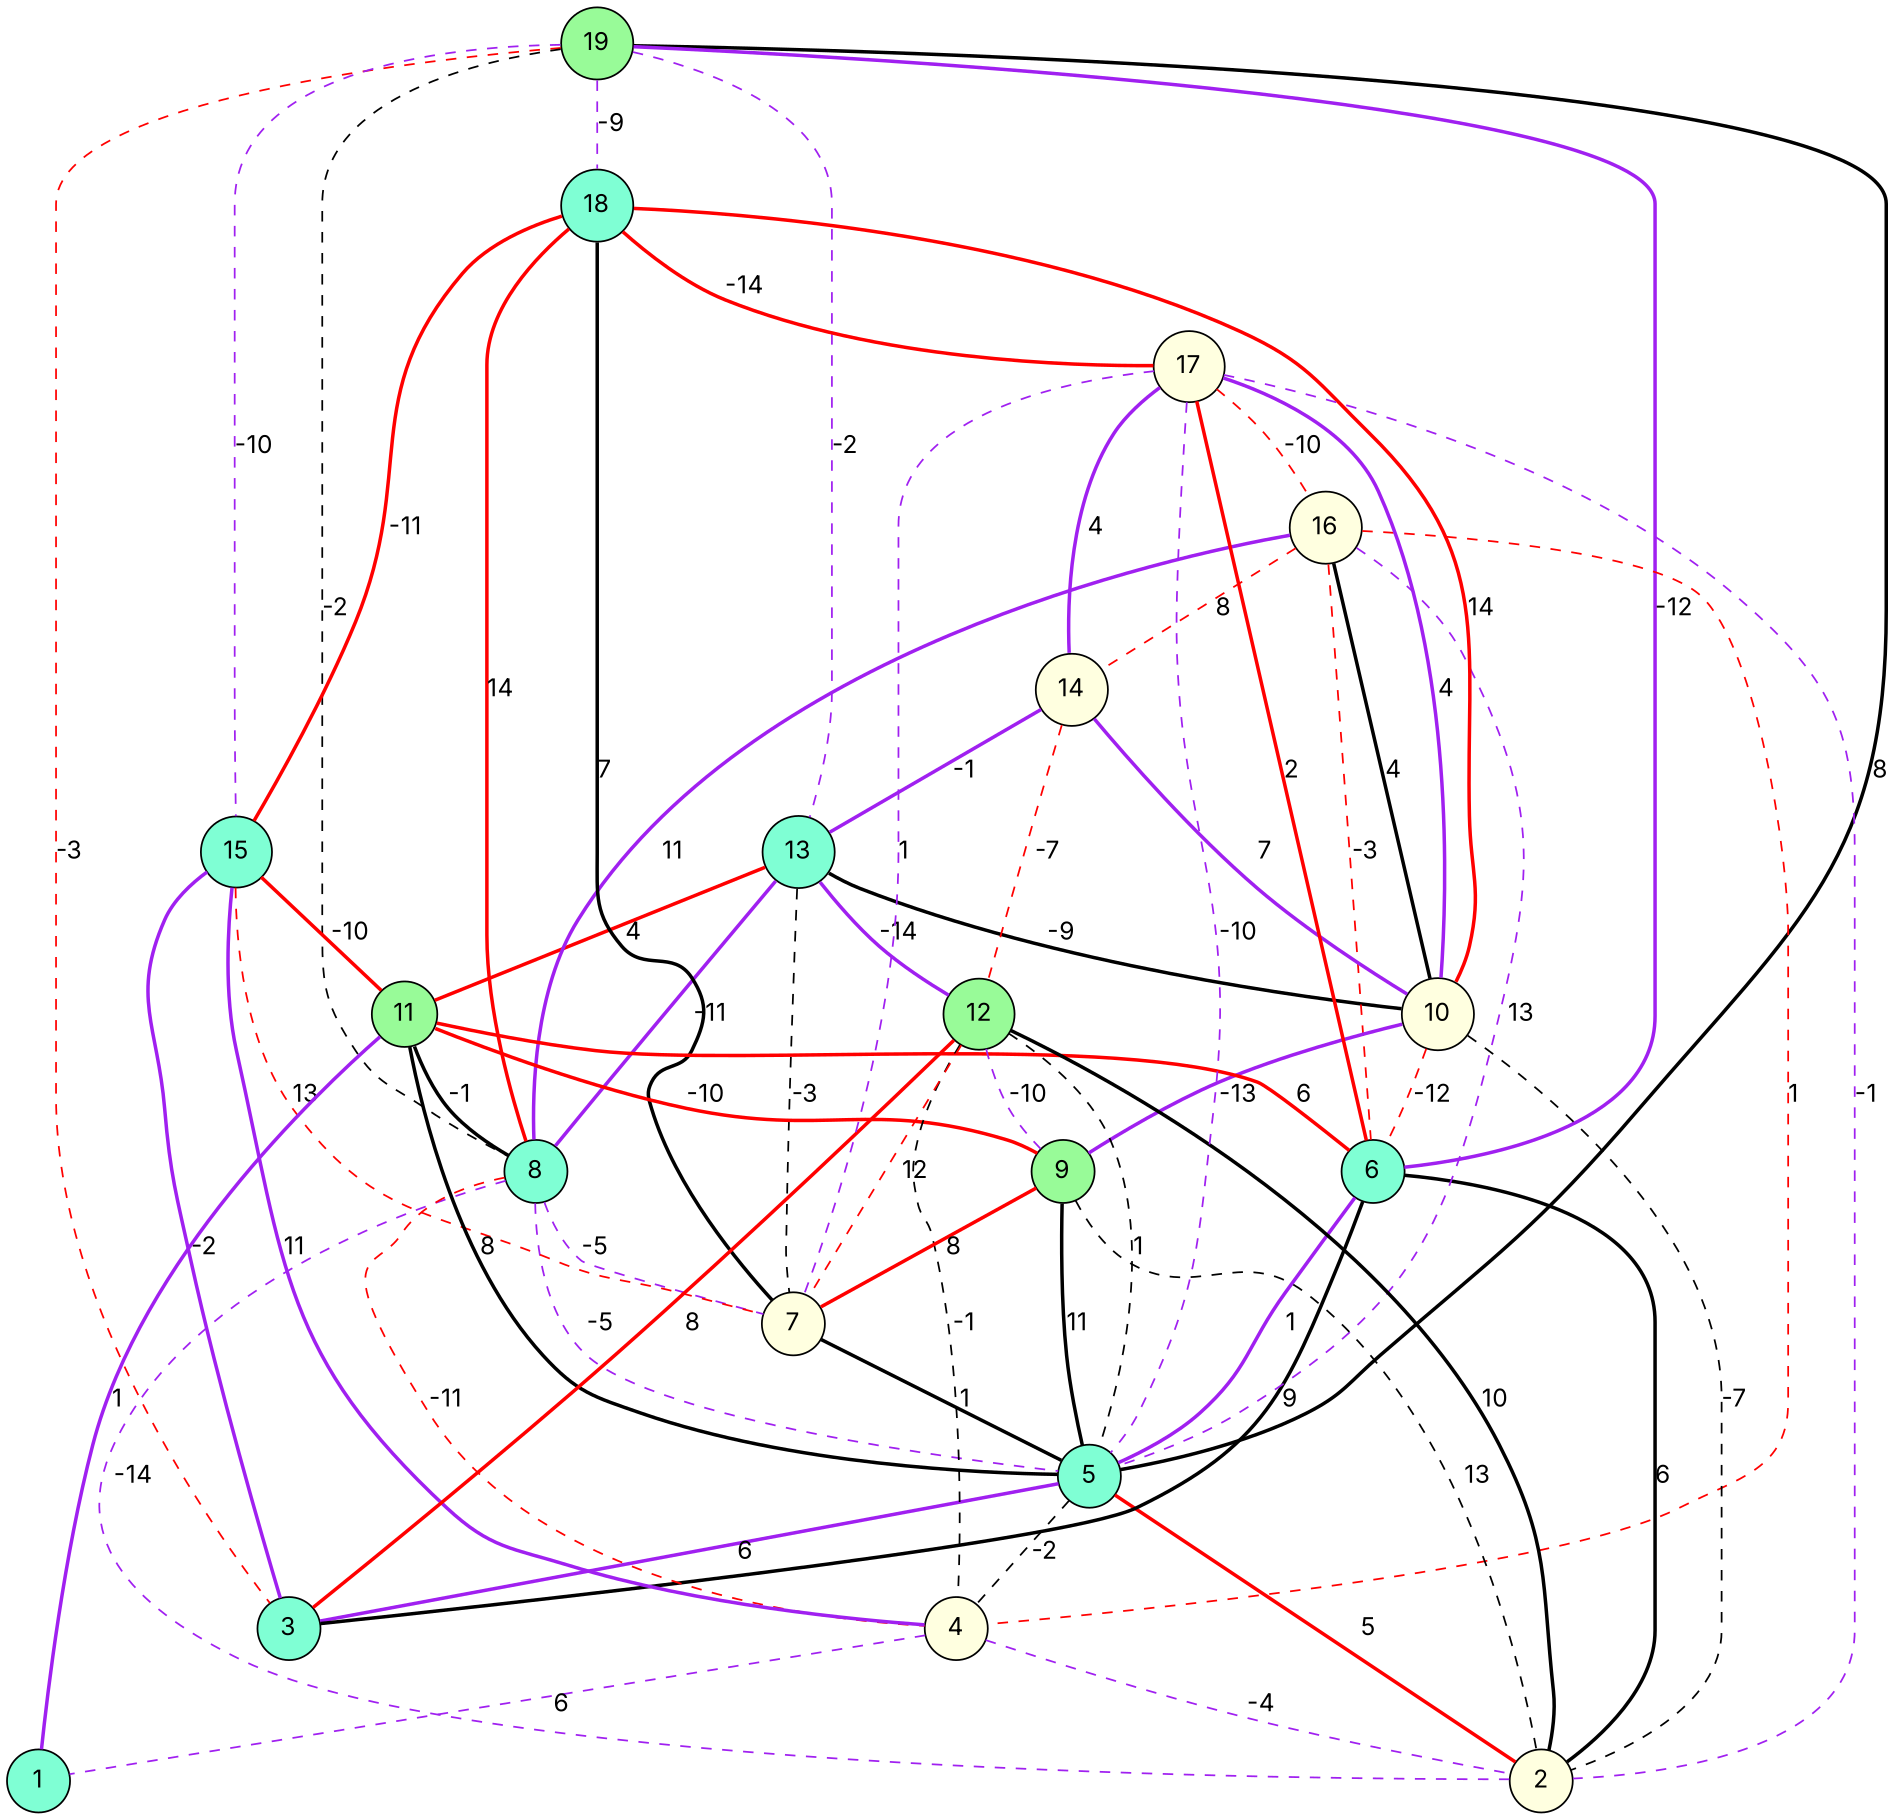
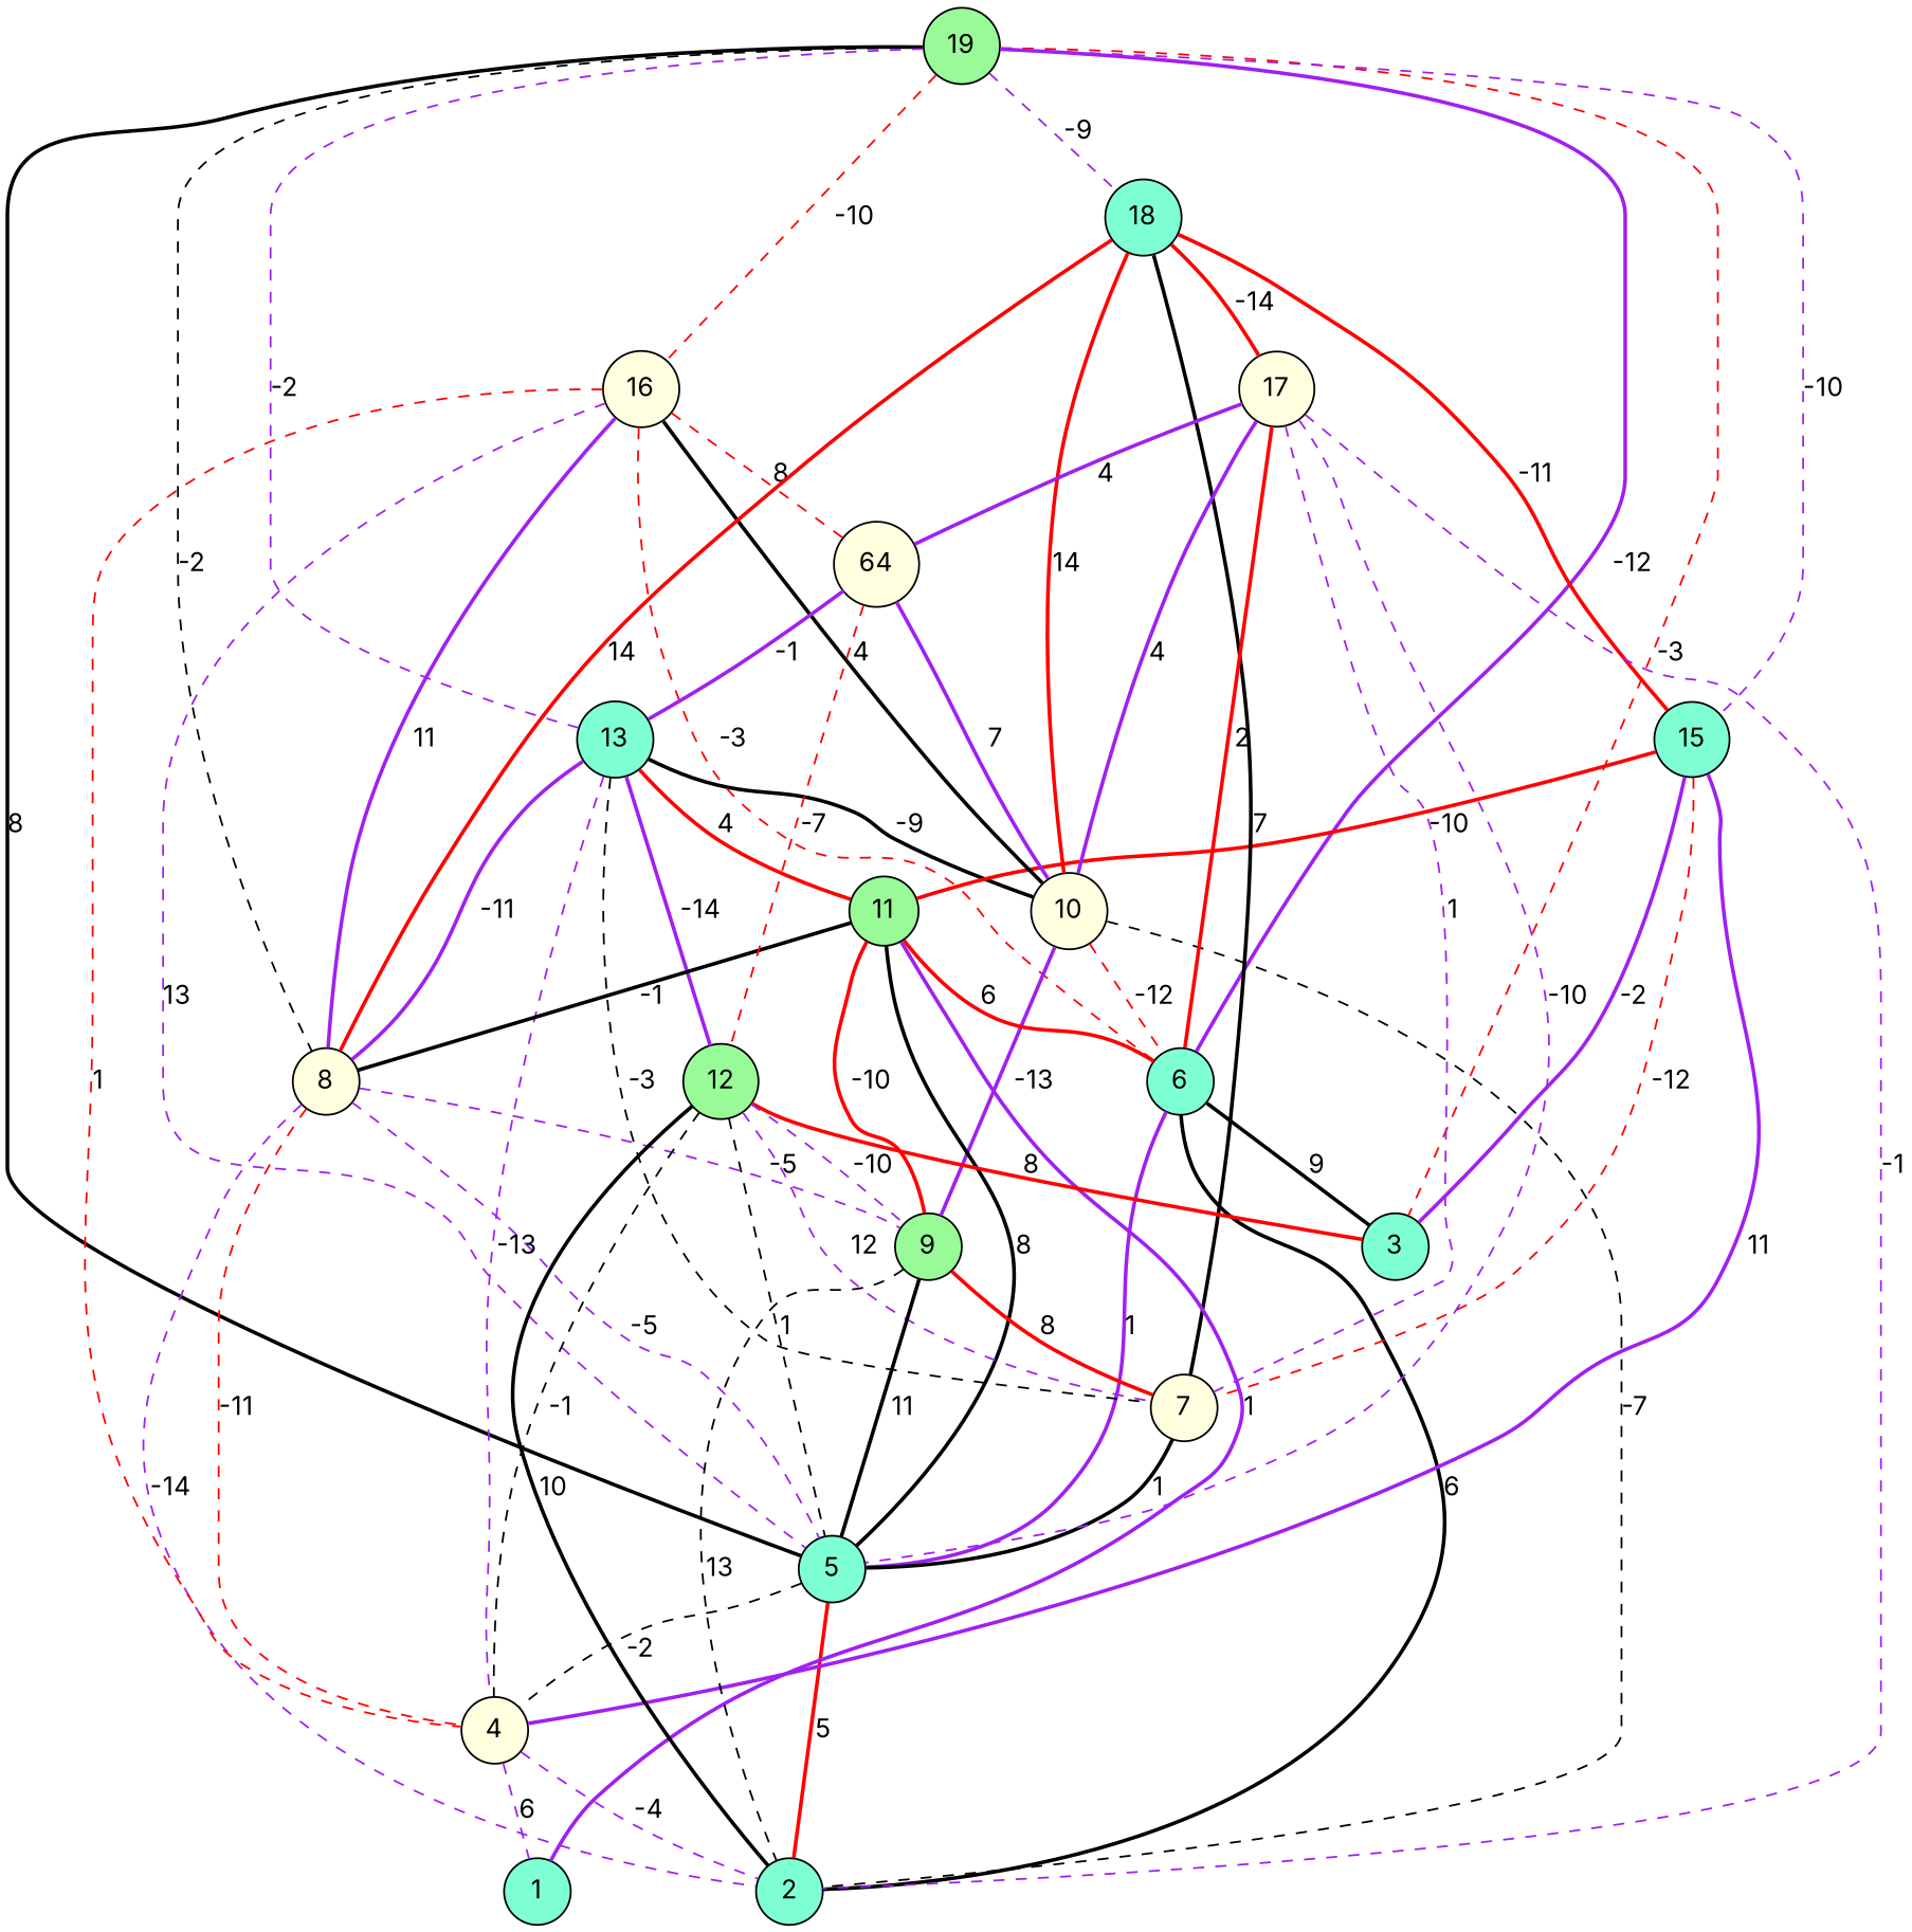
  graph {
    fontname=Inter
    node [fillcolor=aquamarine fontname=Inter shape=circle style=filled]
    edge [color=purple fontname=Inter style=bold]
    19 [fillcolor=palegreen]
    3
    5
    6
-   8
+   8 [fillcolor=lightyellow]
    13
    15
    16 [fillcolor=lightyellow]
    18
-   2 [fillcolor=lightyellow]
+   2
    4 [fillcolor=lightyellow]
    7 [fillcolor=lightyellow]
    10 [fillcolor=lightyellow]
    11 [fillcolor=palegreen]
    12 [fillcolor=palegreen]
-   14 [fillcolor=lightyellow]
+   14 [fillcolor=lightyellow label=64]
    17 [fillcolor=lightyellow]
    1
    9 [fillcolor=palegreen]
    19 -- 3 [color=red label=-3 style=dashed]
    19 -- 5 [color=black label=8]
    19 -- 6 [label=-12]
    19 -- 8 [color=black label=-2 style=dashed]
    19 -- 13 [label=-2 style=dashed]
    19 -- 15 [label=-10 style=dashed]
-   17 -- 16 [color=red label=-10 style=dashed]
+   19 -- 16 [color=red label=-10 style=dashed]
    19 -- 18 [label=-9 style=dashed]
-   5 -- 3 [label=6]
    5 -- 2 [color=red label=5]
    5 -- 4 [color=black label=-2 style=dashed]
    6 -- 3 [color=black label=9]
    6 -- 5 [label=1]
    6 -- 2 [color=black label=6]
    8 -- 5 [label=-5 style=dashed]
    8 -- 2 [label=-14 style=dashed]
    8 -- 4 [color=red label=-11 style=dashed]
-   8 -- 7 [label=-5 style=dashed]
+   8 -- 9 [label=-5 style=dashed]
    13 -- 8 [label=-11]
+   13 -- 4 [label=-13 style=dashed]
    13 -- 7 [color=black label=-3 style=dashed]
    13 -- 10 [color=black label=-9]
    13 -- 11 [color=red label=4]
    13 -- 12 [label=-14]
    15 -- 3 [label=-2]
    15 -- 4 [label=11]
-   15 -- 7 [color=red label=13 style=dashed]
+   15 -- 7 [color=red label=-12 style=dashed]
    15 -- 11 [color=red label=-10]
    16 -- 5 [label=13 style=dashed]
    16 -- 6 [color=red label=-3 style=dashed]
    16 -- 8 [label=11]
    16 -- 4 [color=red label=1 style=dashed]
    16 -- 10 [color=black label=4]
    16 -- 14 [color=red label=8 style=dashed]
    18 -- 8 [color=red label=14]
    18 -- 15 [color=red label=-11]
    18 -- 7 [color=black label=7]
    18 -- 10 [color=red label=14]
    18 -- 17 [color=red label=-14]
    4 -- 2 [label=-4 style=dashed]
    4 -- 1 [label=6 style=dashed]
    7 -- 5 [color=black label=1]
    10 -- 6 [color=red label=-12 style=dashed]
    10 -- 2 [color=black label=-7 style=dashed]
    10 -- 9 [label=-13]
    11 -- 5 [color=black label=8]
    11 -- 6 [color=red label=6]
    11 -- 8 [color=black label=-1]
    11 -- 1 [label=1]
    11 -- 9 [color=red label=-10]
    12 -- 3 [color=red label=8]
    12 -- 5 [color=black label=1 style=dashed]
    12 -- 2 [color=black label=10]
    12 -- 4 [color=black label=-1 style=dashed]
-   12 -- 7 [color=red label=12 style=dashed]
+   12 -- 7 [label=12 style=dashed]
    12 -- 9 [label=-10 style=dashed]
    14 -- 13 [label=-1]
    14 -- 10 [label=7]
    14 -- 12 [color=red label=-7 style=dashed]
    17 -- 5 [label=-10 style=dashed]
    17 -- 6 [color=red label=2]
    17 -- 2 [label=-1 style=dashed]
    17 -- 7 [label=1 style=dashed]
    17 -- 10 [label=4]
    17 -- 14 [label=4]
    9 -- 5 [color=black label=11]
    9 -- 2 [color=black label=13 style=dashed]
    9 -- 7 [color=red label=8]
  }
